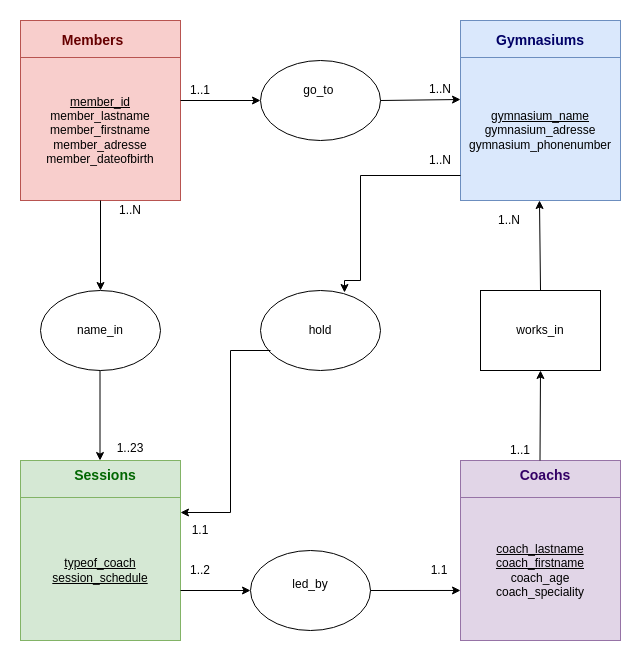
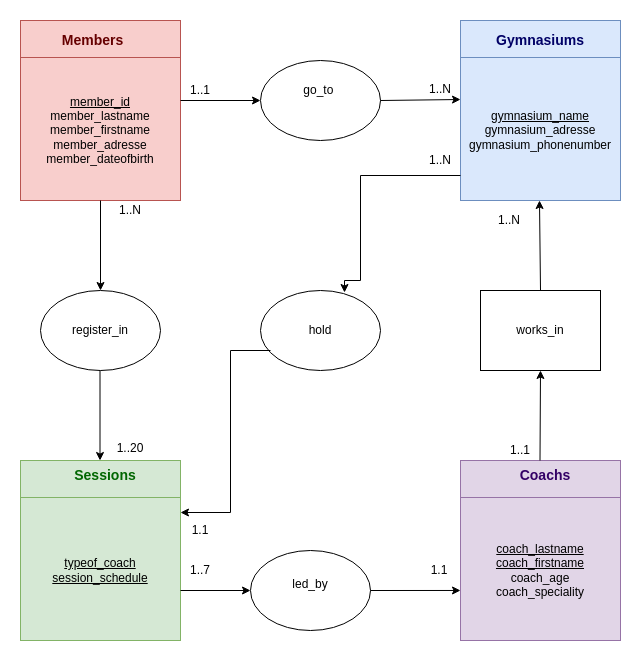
  <mxCell id="0" />
  <mxCell id="1" parent="0" />
  <mxCell id="2" value="" style="group;" vertex="1" connectable="0" parent="1"><mxGeometry x="20" y="20" width="160" height="180" as="geometry" /></mxCell>
  <mxCell id="3" value="" style="shape=internalStorage;whiteSpace=wrap;html=1;backgroundOutline=1;strokeColor=#b85450;dx=0;dy=37;fillColor=#f8cecc;" vertex="1" parent="2"><mxGeometry width="160" height="180" as="geometry" /></mxCell>
  <mxCell id="4" value="&lt;u&gt;member_id&lt;br&gt;&lt;/u&gt;member_lastname&lt;br&gt;member_firstname&lt;br&gt;member_adresse&lt;br&gt;member_dateofbirth" style="text;html=1;align=center;verticalAlign=middle;whiteSpace=wrap;rounded=0;" vertex="1" parent="2"><mxGeometry x="10" y="50" width="140" height="120" as="geometry" /></mxCell>
  <mxCell id="5" value="&lt;b&gt;&lt;font style=&quot;font-size: 14px&quot; color=&quot;#660000&quot;&gt;Members&lt;/font&gt;&lt;/b&gt;" style="text;html=1;strokeColor=none;fillColor=none;align=center;verticalAlign=middle;whiteSpace=wrap;rounded=0;" vertex="1" parent="2"><mxGeometry x="5" y="10" width="135" height="20" as="geometry" /></mxCell>
  <mxCell id="6" value="" style="group;fillColor=#dae8fc;strokeColor=#6c8ebf;" vertex="1" connectable="0" parent="1"><mxGeometry x="460" y="20" width="160" height="180" as="geometry" /></mxCell>
  <mxCell id="7" value="" style="shape=internalStorage;whiteSpace=wrap;html=1;backgroundOutline=1;strokeColor=#6c8ebf;dx=0;dy=37;fillColor=#dae8fc;" vertex="1" parent="6"><mxGeometry width="160" height="180" as="geometry" /></mxCell>
  <mxCell id="8" value="&lt;b&gt;&lt;font style=&quot;font-size: 14px&quot; color=&quot;#000066&quot;&gt;Gymnasiums&lt;/font&gt;&lt;/b&gt;" style="text;html=1;strokeColor=none;fillColor=none;align=center;verticalAlign=middle;whiteSpace=wrap;rounded=0;" vertex="1" parent="6"><mxGeometry x="50" y="10" width="60" height="20" as="geometry" /></mxCell>
  <mxCell id="9" value="&lt;u&gt;gymnasium_name&lt;/u&gt;&lt;br&gt;gymnasium_adresse&lt;br&gt;gymnasium_phonenumber" style="text;html=1;align=center;verticalAlign=middle;whiteSpace=wrap;rounded=0;" vertex="1" parent="6"><mxGeometry x="10" y="50" width="140" height="120" as="geometry" /></mxCell>
  <mxCell id="10" value="" style="group" vertex="1" connectable="0" parent="1"><mxGeometry x="20" y="460" width="160" height="180" as="geometry" /></mxCell>
  <mxCell id="11" value="" style="shape=internalStorage;whiteSpace=wrap;html=1;backgroundOutline=1;strokeColor=#82b366;dx=0;dy=37;fillColor=#d5e8d4;" vertex="1" parent="10"><mxGeometry width="160" height="180" as="geometry" /></mxCell>
  <mxCell id="12" value="&lt;u&gt;typeof_coach&lt;/u&gt;&lt;br&gt;&lt;u&gt;session_schedule&lt;/u&gt;" style="text;html=1;align=center;verticalAlign=middle;whiteSpace=wrap;rounded=0;" vertex="1" parent="10"><mxGeometry x="10" y="50" width="140" height="120" as="geometry" /></mxCell>
  <mxCell id="13" value="&lt;b&gt;&lt;font style=&quot;font-size: 14px&quot; color=&quot;#006600&quot;&gt;Sessions&lt;/font&gt;&lt;/b&gt;" style="text;html=1;strokeColor=none;fillColor=none;align=center;verticalAlign=middle;whiteSpace=wrap;rounded=0;" vertex="1" parent="10"><mxGeometry x="30" width="110" height="30" as="geometry" /></mxCell>
  <mxCell id="14" value="" style="group;fillColor=#e1d5e7;strokeColor=#9673a6;" vertex="1" connectable="0" parent="1"><mxGeometry x="460" y="460" width="160" height="180" as="geometry" /></mxCell>
  <mxCell id="15" value="" style="shape=internalStorage;whiteSpace=wrap;html=1;backgroundOutline=1;strokeColor=#9673a6;dx=0;dy=37;fillColor=#e1d5e7;" vertex="1" parent="14"><mxGeometry width="160" height="180" as="geometry" /></mxCell>
  <mxCell id="16" value="&lt;u&gt;coach_lastname&lt;/u&gt;&lt;br&gt;&lt;u&gt;coach_firstname&lt;/u&gt;&lt;br&gt;coach_age&lt;br&gt;coach_speciality" style="text;html=1;align=center;verticalAlign=middle;whiteSpace=wrap;rounded=0;" vertex="1" parent="14"><mxGeometry x="10" y="50" width="140" height="120" as="geometry" /></mxCell>
  <mxCell id="17" value="&lt;b&gt;&lt;font style=&quot;font-size: 14px&quot; color=&quot;#330066&quot;&gt;Coachs&lt;/font&gt;&lt;/b&gt;" style="text;html=1;strokeColor=none;fillColor=none;align=center;verticalAlign=middle;whiteSpace=wrap;rounded=0;" vertex="1" parent="14"><mxGeometry x="30" width="110" height="30" as="geometry" /></mxCell>
  <mxCell id="18" style="edgeStyle=none;rounded=0;orthogonalLoop=1;jettySize=auto;html=1;exitX=0.5;exitY=0;exitDx=0;exitDy=0;" edge="1" parent="14" source="17" target="17"><mxGeometry relative="1" as="geometry" /></mxCell>
  <mxCell id="19" style="edgeStyle=none;rounded=0;orthogonalLoop=1;jettySize=auto;html=1;exitX=0.25;exitY=0;exitDx=0;exitDy=0;" edge="1" parent="14" source="17" target="17"><mxGeometry relative="1" as="geometry" /></mxCell>
  <mxCell id="20" value="" style="group;fillColor=#ffffff;" vertex="1" connectable="0" parent="1"><mxGeometry x="260" y="60" width="120" height="80" as="geometry" /></mxCell>
  <mxCell id="21" value="" style="ellipse;whiteSpace=wrap;html=1;strokeColor=#000000;" vertex="1" parent="20"><mxGeometry width="120" height="80" as="geometry" /></mxCell>
  <mxCell id="22" value="go_to&amp;nbsp;" style="text;html=1;strokeColor=none;fillColor=none;align=center;verticalAlign=middle;whiteSpace=wrap;rounded=0;" vertex="1" parent="20"><mxGeometry x="15" y="5" width="90" height="50" as="geometry" /></mxCell>
  <mxCell id="23" value="works_in" style="whiteSpace=wrap;html=1;strokeColor=#000000;rounded=0;" vertex="1" parent="1"><mxGeometry x="480" y="290" width="120" height="80" as="geometry" /></mxCell>
  <mxCell id="24" value="" style="group" vertex="1" connectable="0" parent="1"><mxGeometry x="250" y="550" width="120" height="80" as="geometry" /></mxCell>
  <mxCell id="25" value="" style="ellipse;whiteSpace=wrap;html=1;strokeColor=#000000;" vertex="1" parent="24"><mxGeometry width="120" height="80" as="geometry" /></mxCell>
  <mxCell id="26" value="led_by" style="text;html=1;strokeColor=none;fillColor=none;align=center;verticalAlign=middle;whiteSpace=wrap;rounded=0;" vertex="1" parent="24"><mxGeometry x="15" y="4" width="90" height="60" as="geometry" /></mxCell>
  <mxCell id="27" style="edgeStyle=none;rounded=0;orthogonalLoop=1;jettySize=auto;html=1;exitX=0.25;exitY=0;exitDx=0;exitDy=0;" edge="1" parent="24" source="26" target="26"><mxGeometry relative="1" as="geometry" /></mxCell>
  <mxCell id="28" value="" style="group" vertex="1" connectable="0" parent="1"><mxGeometry x="40" y="290" width="120" height="80" as="geometry" /></mxCell>
  <mxCell id="29" value="" style="ellipse;whiteSpace=wrap;html=1;strokeColor=#000000;" vertex="1" parent="28"><mxGeometry width="120" height="80" as="geometry" /></mxCell>
- <mxCell id="30" value="name_in" style="text;html=1;strokeColor=none;fillColor=none;align=center;verticalAlign=middle;whiteSpace=wrap;rounded=0;" vertex="1" parent="28"><mxGeometry x="10" y="20" width="100" height="40" as="geometry" /></mxCell>
+ <mxCell id="30" value="register_in" style="text;html=1;strokeColor=none;fillColor=none;align=center;verticalAlign=middle;whiteSpace=wrap;rounded=0;" vertex="1" parent="28"><mxGeometry x="10" y="20" width="100" height="40" as="geometry" /></mxCell>
  <mxCell id="31" value="" style="ellipse;whiteSpace=wrap;html=1;strokeColor=#000000;" vertex="1" parent="1"><mxGeometry x="260" y="290" width="120" height="80" as="geometry" /></mxCell>
  <mxCell id="32" value="hold" style="text;html=1;strokeColor=none;fillColor=none;align=center;verticalAlign=middle;whiteSpace=wrap;rounded=0;" vertex="1" parent="1"><mxGeometry x="270" y="310" width="100" height="40" as="geometry" /></mxCell>
  <mxCell id="33" value="1..1" style="text;html=1;strokeColor=none;fillColor=none;align=center;verticalAlign=middle;whiteSpace=wrap;rounded=0;" vertex="1" parent="1"><mxGeometry x="180" y="80" width="40" height="20" as="geometry" /></mxCell>
  <mxCell id="34" style="edgeStyle=none;rounded=0;orthogonalLoop=1;jettySize=auto;html=1;exitX=1;exitY=0.5;exitDx=0;exitDy=0;entryX=0;entryY=0.5;entryDx=0;entryDy=0;" edge="1" parent="1" target="21"><mxGeometry relative="1" as="geometry"><mxPoint x="180" y="100" as="sourcePoint" /><mxPoint x="240" y="100" as="targetPoint" /></mxGeometry></mxCell>
  <mxCell id="35" value="1..N" style="text;html=1;strokeColor=none;fillColor=none;align=center;verticalAlign=middle;whiteSpace=wrap;rounded=0;" vertex="1" parent="1"><mxGeometry x="420" y="79" width="40" height="20" as="geometry" /></mxCell>
  <mxCell id="36" style="edgeStyle=none;rounded=0;orthogonalLoop=1;jettySize=auto;html=1;entryX=0;entryY=0.5;entryDx=0;entryDy=0;exitX=1;exitY=0.5;exitDx=0;exitDy=0;" edge="1" parent="1" source="21"><mxGeometry relative="1" as="geometry"><mxPoint x="400" y="99" as="sourcePoint" /><mxPoint x="460" y="99" as="targetPoint" /></mxGeometry></mxCell>
  <mxCell id="37" style="edgeStyle=none;rounded=0;orthogonalLoop=1;jettySize=auto;html=1;exitX=0.5;exitY=1;exitDx=0;exitDy=0;entryX=0.5;entryY=0;entryDx=0;entryDy=0;" edge="1" parent="1" target="29"><mxGeometry relative="1" as="geometry"><mxPoint x="100" y="250" as="targetPoint" /><mxPoint x="100" y="200" as="sourcePoint" /></mxGeometry></mxCell>
  <mxCell id="38" value="1..N" style="text;html=1;strokeColor=none;fillColor=none;align=center;verticalAlign=middle;whiteSpace=wrap;rounded=0;" vertex="1" parent="1"><mxGeometry x="110" y="200" width="40" height="20" as="geometry" /></mxCell>
- <mxCell id="39" value="1..23" style="text;html=1;strokeColor=none;fillColor=none;align=center;verticalAlign=middle;whiteSpace=wrap;rounded=0;" vertex="1" parent="1"><mxGeometry x="110" y="437.99" width="40" height="20" as="geometry" /></mxCell>
+ <mxCell id="39" value="1..20" style="text;html=1;strokeColor=none;fillColor=none;align=center;verticalAlign=middle;whiteSpace=wrap;rounded=0;" vertex="1" parent="1"><mxGeometry x="110" y="437.99" width="40" height="20" as="geometry" /></mxCell>
  <mxCell id="40" style="edgeStyle=none;rounded=0;orthogonalLoop=1;jettySize=auto;html=1;exitX=0.5;exitY=1;exitDx=0;exitDy=0;entryX=0.5;entryY=0;entryDx=0;entryDy=0;" edge="1" parent="1"><mxGeometry relative="1" as="geometry"><mxPoint x="99.5" y="460" as="targetPoint" /><mxPoint x="99.5" y="370" as="sourcePoint" /></mxGeometry></mxCell>
  <mxCell id="41" value="1..1" style="text;html=1;strokeColor=none;fillColor=none;align=center;verticalAlign=middle;whiteSpace=wrap;rounded=0;" vertex="1" parent="1"><mxGeometry x="500" y="440" width="40" height="20" as="geometry" /></mxCell>
  <mxCell id="42" style="edgeStyle=none;rounded=0;orthogonalLoop=1;jettySize=auto;html=1;exitX=0.5;exitY=0;exitDx=0;exitDy=0;entryX=0.5;entryY=1;entryDx=0;entryDy=0;" edge="1" parent="1" target="23"><mxGeometry relative="1" as="geometry"><mxPoint x="539.5" y="410" as="targetPoint" /><mxPoint x="539.5" y="460" as="sourcePoint" /></mxGeometry></mxCell>
  <mxCell id="43" style="edgeStyle=none;rounded=0;orthogonalLoop=1;jettySize=auto;html=1;exitX=0.5;exitY=0;exitDx=0;exitDy=0;entryX=0.5;entryY=1;entryDx=0;entryDy=0;" edge="1" parent="1" source="23"><mxGeometry relative="1" as="geometry"><mxPoint x="539" y="250" as="sourcePoint" /><mxPoint x="539" y="200" as="targetPoint" /></mxGeometry></mxCell>
  <mxCell id="44" value="1..N" style="text;html=1;strokeColor=none;fillColor=none;align=center;verticalAlign=middle;whiteSpace=wrap;rounded=0;" vertex="1" parent="1"><mxGeometry x="489" y="210" width="40" height="20" as="geometry" /></mxCell>
  <mxCell id="45" style="edgeStyle=orthogonalEdgeStyle;rounded=0;orthogonalLoop=1;jettySize=auto;html=1;exitX=0;exitY=0.75;exitDx=0;exitDy=0;entryX=0.7;entryY=0.025;entryDx=0;entryDy=0;entryPerimeter=0;" edge="1" parent="1" target="31"><mxGeometry relative="1" as="geometry"><mxPoint x="460" y="175" as="sourcePoint" /><mxPoint x="393" y="290" as="targetPoint" /><Array as="points"><mxPoint x="360" y="175" /><mxPoint x="360" y="280" /><mxPoint x="344" y="280" /></Array></mxGeometry></mxCell>
  <mxCell id="46" value="1..N" style="text;html=1;strokeColor=none;fillColor=none;align=center;verticalAlign=middle;whiteSpace=wrap;rounded=0;" vertex="1" parent="1"><mxGeometry x="420" y="150" width="40" height="20" as="geometry" /></mxCell>
  <mxCell id="47" style="edgeStyle=orthogonalEdgeStyle;rounded=0;orthogonalLoop=1;jettySize=auto;html=1;exitX=0;exitY=1;exitDx=0;exitDy=0;" edge="1" parent="1"><mxGeometry relative="1" as="geometry"><mxPoint x="270.004" y="350.004" as="sourcePoint" /><mxPoint x="180" y="512" as="targetPoint" /><Array as="points"><mxPoint x="230" y="350" /><mxPoint x="230" y="512" /></Array></mxGeometry></mxCell>
  <mxCell id="48" value="1.1" style="text;html=1;strokeColor=none;fillColor=none;align=center;verticalAlign=middle;whiteSpace=wrap;rounded=0;" vertex="1" parent="1"><mxGeometry x="180" y="520" width="40" height="20" as="geometry" /></mxCell>
- <mxCell id="49" value="1..2" style="text;html=1;strokeColor=none;fillColor=none;align=center;verticalAlign=middle;whiteSpace=wrap;rounded=0;" vertex="1" parent="1"><mxGeometry x="180" y="560" width="40" height="20" as="geometry" /></mxCell>
+ <mxCell id="49" value="1..7" style="text;html=1;strokeColor=none;fillColor=none;align=center;verticalAlign=middle;whiteSpace=wrap;rounded=0;" vertex="1" parent="1"><mxGeometry x="180" y="560" width="40" height="20" as="geometry" /></mxCell>
  <mxCell id="50" style="edgeStyle=none;rounded=0;orthogonalLoop=1;jettySize=auto;html=1;" edge="1" parent="1"><mxGeometry relative="1" as="geometry"><mxPoint x="250" y="590" as="targetPoint" /><mxPoint x="180" y="590" as="sourcePoint" /></mxGeometry></mxCell>
  <mxCell id="51" value="1.1" style="text;html=1;strokeColor=none;fillColor=none;align=center;verticalAlign=middle;whiteSpace=wrap;rounded=0;" vertex="1" parent="1"><mxGeometry x="419.04" y="560" width="40" height="20" as="geometry" /></mxCell>
  <mxCell id="52" style="edgeStyle=none;rounded=0;orthogonalLoop=1;jettySize=auto;html=1;exitX=1;exitY=0.5;exitDx=0;exitDy=0;entryX=0.006;entryY=0.611;entryDx=0;entryDy=0;entryPerimeter=0;" edge="1" parent="1" source="25"><mxGeometry relative="1" as="geometry"><mxPoint x="400.54" y="590" as="sourcePoint" /><mxPoint x="460" y="589.98" as="targetPoint" /></mxGeometry></mxCell>
